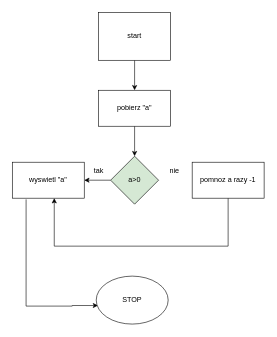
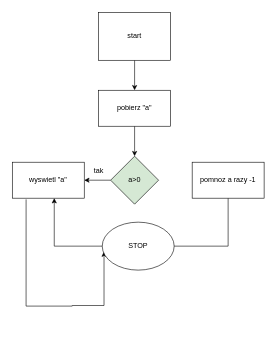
  <mxCell id="0" />
  <mxCell id="1" parent="0" />
  <mxCell id="2" style="edgeStyle=orthogonalEdgeStyle;rounded=0;orthogonalLoop=1;jettySize=auto;html=1;" edge="1" parent="1" source="3" target="5"><mxGeometry relative="1" as="geometry" /></mxCell>
  <mxCell id="3" value="start" style="whiteSpace=wrap;html=1;rounded=0;" vertex="1" parent="1"><mxGeometry x="164" y="20" width="120" height="80" as="geometry" /></mxCell>
  <mxCell id="4" style="edgeStyle=orthogonalEdgeStyle;rounded=0;orthogonalLoop=1;jettySize=auto;html=1;entryX=0.5;entryY=0;entryDx=0;entryDy=0;" edge="1" parent="1" source="5" target="7"><mxGeometry relative="1" as="geometry" /></mxCell>
  <mxCell id="5" value="pobierz &quot;a&quot;" style="rounded=0;whiteSpace=wrap;html=1;" vertex="1" parent="1"><mxGeometry x="164" y="150" width="120" height="60" as="geometry" /></mxCell>
  <mxCell id="6" style="edgeStyle=orthogonalEdgeStyle;rounded=0;orthogonalLoop=1;jettySize=auto;html=1;entryX=1;entryY=0.5;entryDx=0;entryDy=0;" edge="1" parent="1" source="7" target="9"><mxGeometry relative="1" as="geometry" /></mxCell>
  <mxCell id="7" value="a&amp;gt;0" style="rhombus;whiteSpace=wrap;html=1;fillColor=#d5e8d4;" vertex="1" parent="1"><mxGeometry x="184" y="260" width="80" height="80" as="geometry" /></mxCell>
  <mxCell id="8" style="edgeStyle=orthogonalEdgeStyle;rounded=0;orthogonalLoop=1;jettySize=auto;html=1;entryX=0.025;entryY=0.613;entryDx=0;entryDy=0;entryPerimeter=0;exitX=0.192;exitY=1.033;exitDx=0;exitDy=0;exitPerimeter=0;" edge="1" parent="1" source="9" target="14"><mxGeometry relative="1" as="geometry"><mxPoint x="80" y="510" as="targetPoint" /><Array as="points"><mxPoint x="43" y="510" /><mxPoint x="120" y="510" /><mxPoint x="120" y="509" /></Array></mxGeometry></mxCell>
  <mxCell id="9" value="wyswietl &quot;a&quot;" style="rounded=0;whiteSpace=wrap;html=1;" vertex="1" parent="1"><mxGeometry x="20" y="270" width="120" height="60" as="geometry" /></mxCell>
  <mxCell id="10" style="edgeStyle=orthogonalEdgeStyle;rounded=0;orthogonalLoop=1;jettySize=auto;html=1;" edge="1" parent="1" source="11"><mxGeometry relative="1" as="geometry"><mxPoint x="90" y="330" as="targetPoint" /><Array as="points"><mxPoint x="380" y="410" /><mxPoint x="90" y="410" /><mxPoint x="90" y="330" /></Array></mxGeometry></mxCell>
  <mxCell id="11" value="pomnoz a razy -1" style="rounded=0;whiteSpace=wrap;html=1;" vertex="1" parent="1"><mxGeometry x="320" y="270" width="120" height="60" as="geometry" /></mxCell>
  <mxCell id="12" value="tak" style="text;html=1;align=center;verticalAlign=middle;resizable=0;points=[];autosize=1;strokeColor=none;fillColor=none;" vertex="1" parent="1"><mxGeometry x="144" y="270" width="40" height="30" as="geometry" /></mxCell>
- <mxCell id="13" value="nie" style="text;html=1;align=center;verticalAlign=middle;resizable=0;points=[];autosize=1;strokeColor=none;fillColor=none;" vertex="1" parent="1"><mxGeometry x="270" y="270" width="40" height="30" as="geometry" /></mxCell>
- <mxCell id="14" value="STOP" style="ellipse;whiteSpace=wrap;html=1;" vertex="1" parent="1"><mxGeometry x="160" y="460" width="120" height="80" as="geometry" /></mxCell>
+ <mxCell id="14" value="STOP" style="ellipse;whiteSpace=wrap;html=1;" vertex="1" parent="1"><mxGeometry x="170" y="370" width="120" height="80" as="geometry" /></mxCell>
